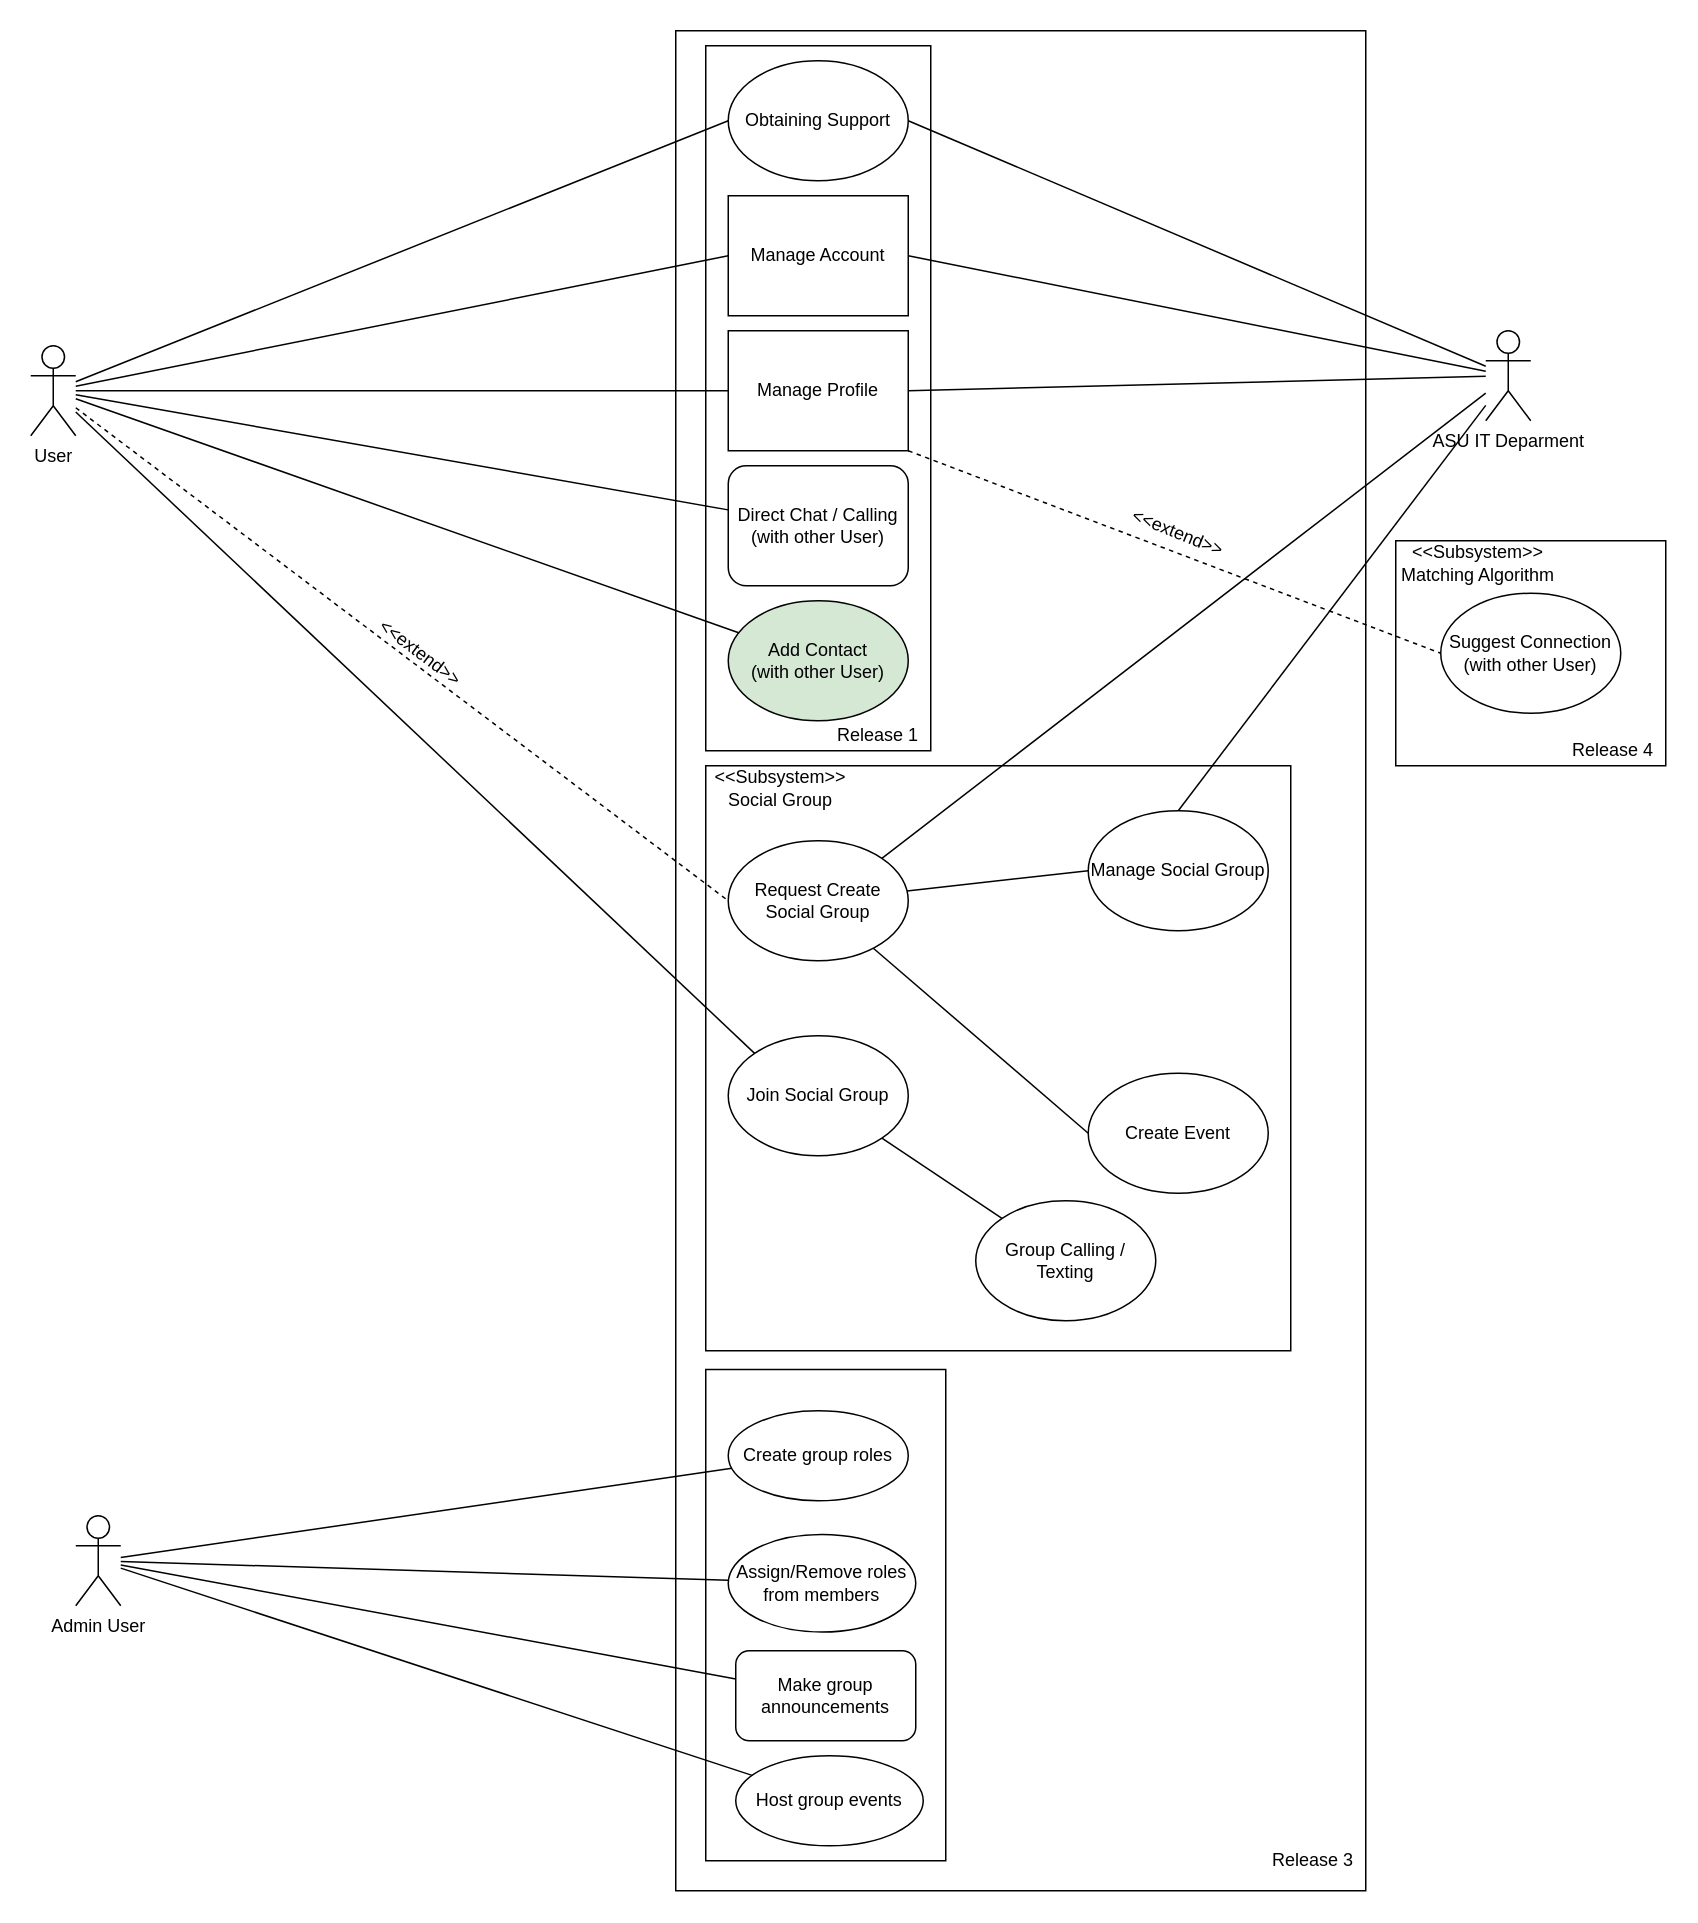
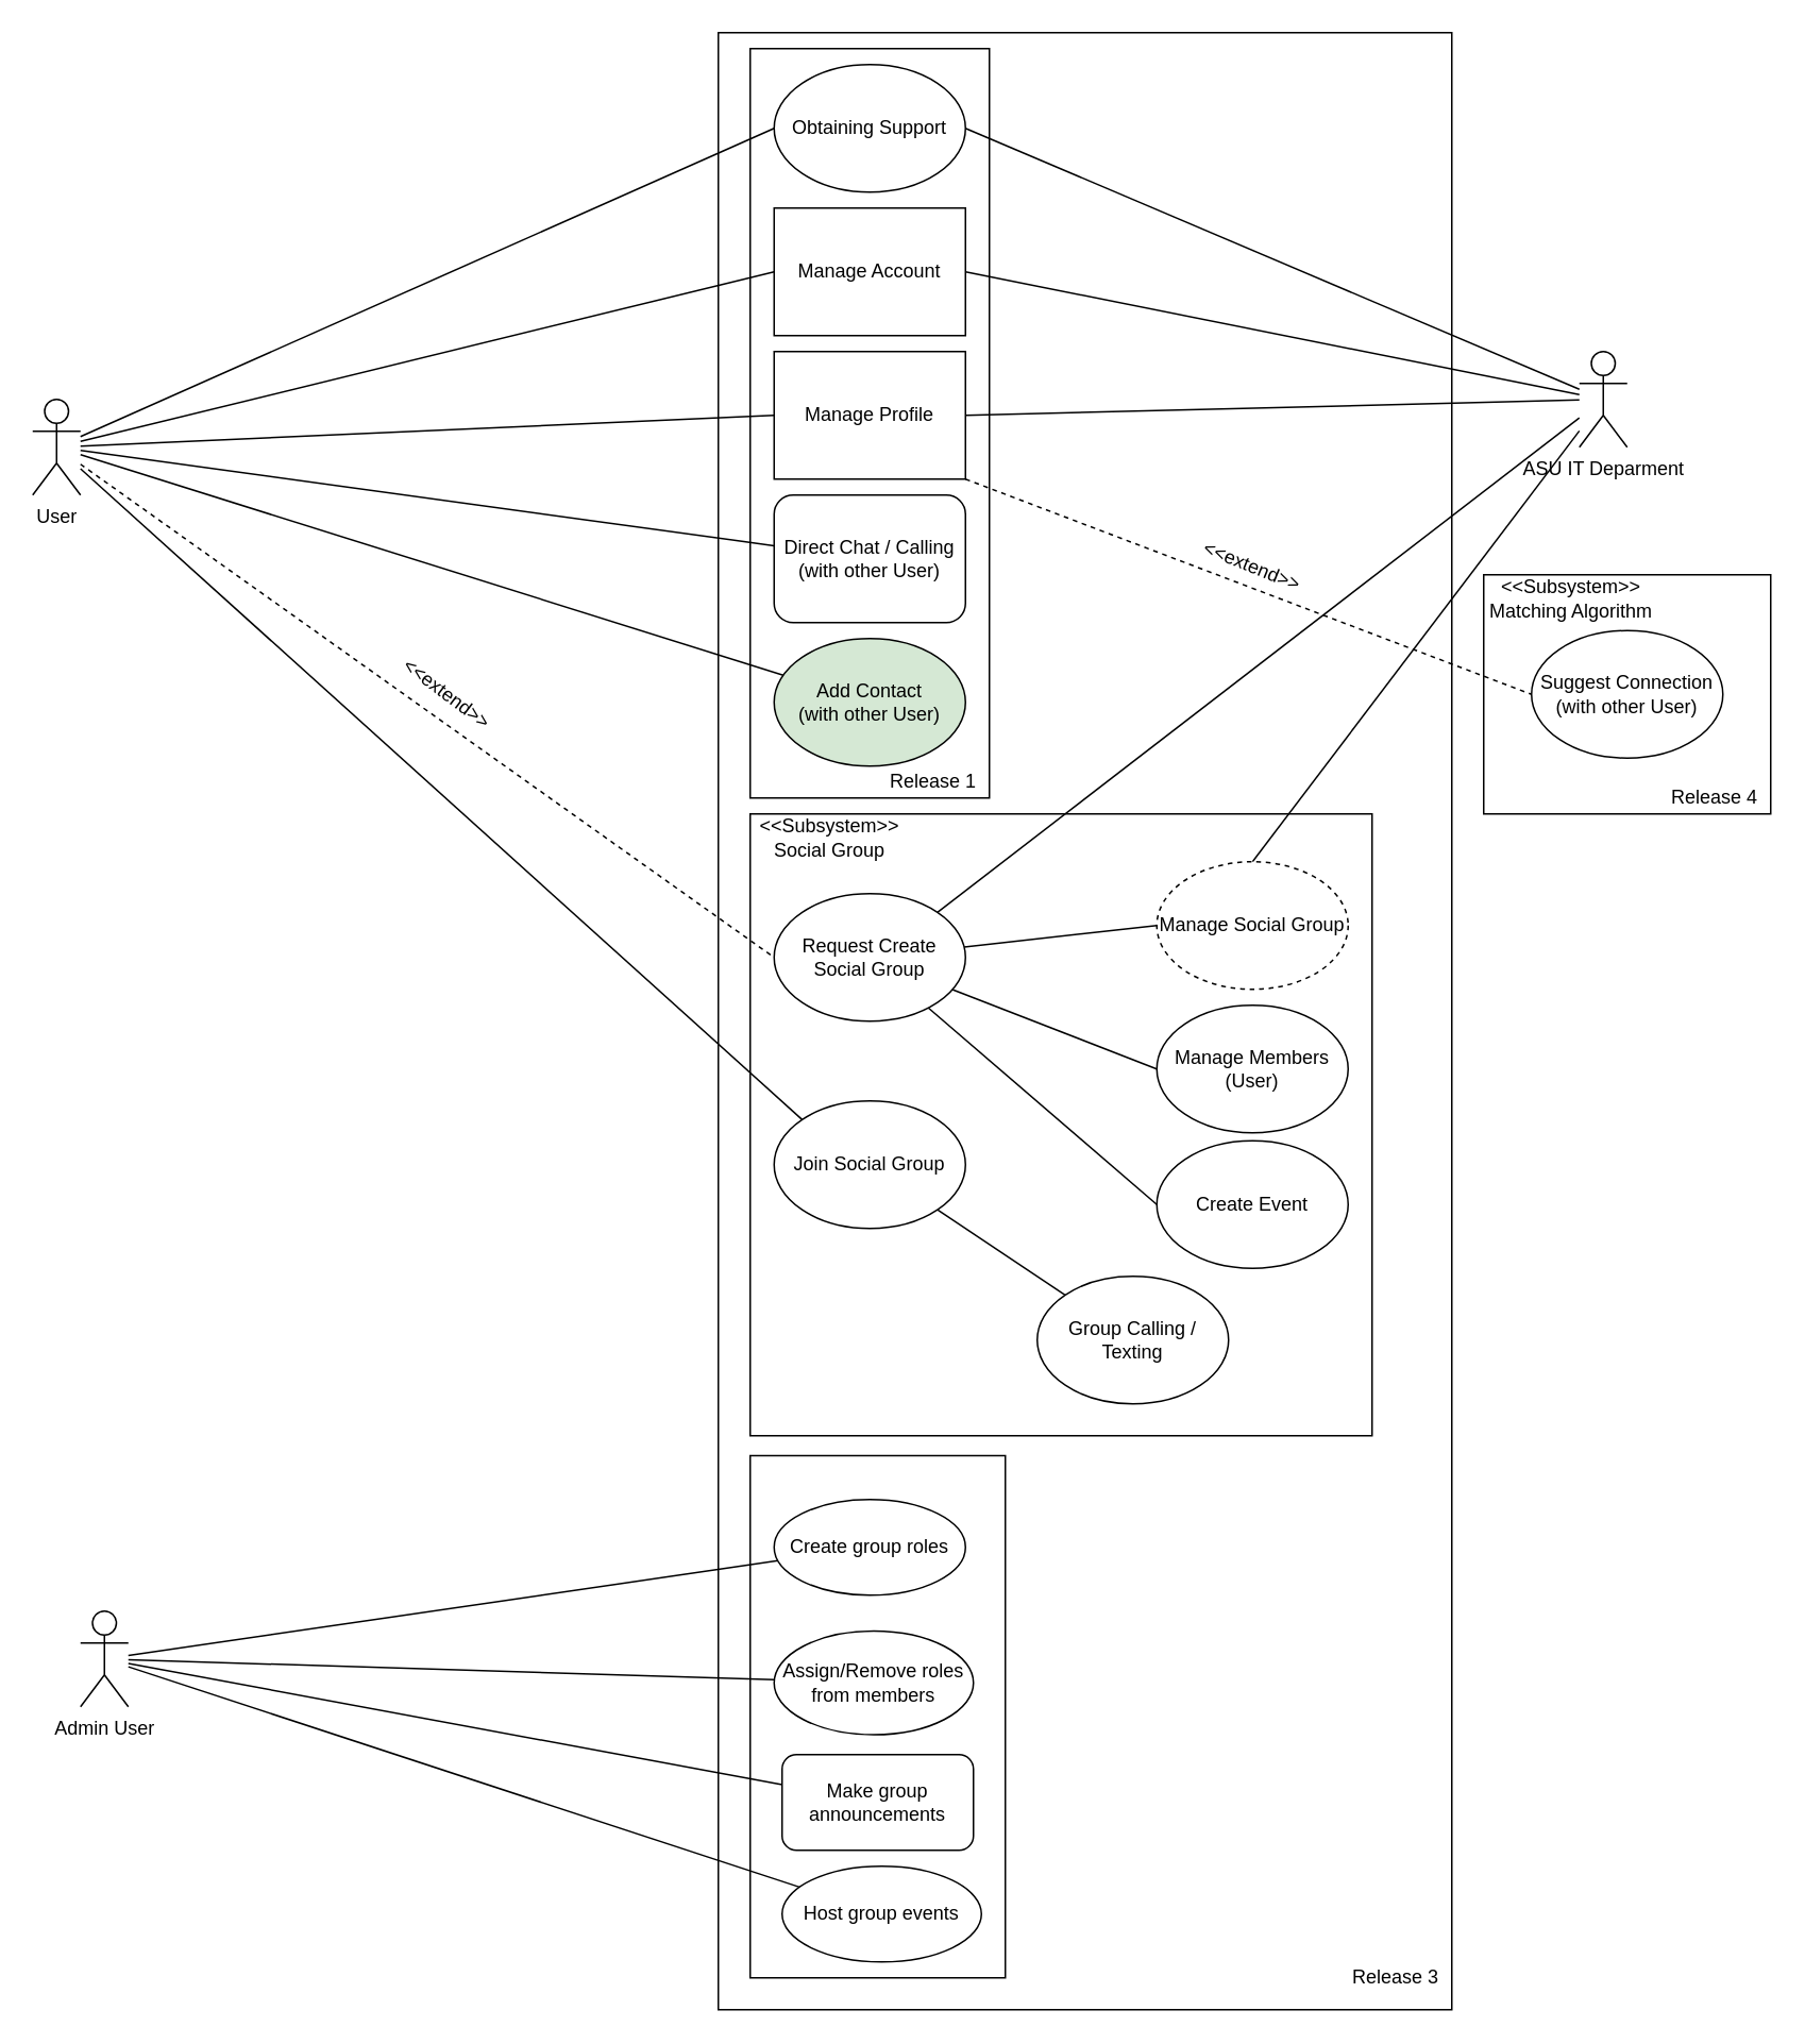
  <mxCell id="0" />
  <mxCell id="1" parent="0" />
  <mxCell id="2" value="" style="whiteSpace=wrap;html=1;" parent="1" vertex="1"><mxGeometry x="450" y="20" width="460" height="1240" as="geometry" /></mxCell>
  <mxCell id="3" value="" style="whiteSpace=wrap;html=1;" parent="1" vertex="1"><mxGeometry x="470" y="510" width="390" height="390" as="geometry" /></mxCell>
  <mxCell id="4" value="" style="rounded=0;whiteSpace=wrap;html=1;" parent="1" vertex="1"><mxGeometry x="930" y="360" width="180" height="150" as="geometry" /></mxCell>
  <mxCell id="5" value="" style="rounded=0;whiteSpace=wrap;html=1;" parent="1" vertex="1"><mxGeometry x="470" width="150" height="470" as="geometry" y="30" /></mxCell>
  <mxCell id="6" style="rounded=0;orthogonalLoop=1;jettySize=auto;html=1;entryX=0;entryY=0.5;entryDx=0;entryDy=0;endArrow=none;endFill=0;" parent="1" source="10" target="19" edge="1"><mxGeometry relative="1" as="geometry"><mxPoint x="310" y="220" as="sourcePoint" /></mxGeometry></mxCell>
  <mxCell id="7" style="edgeStyle=none;rounded=0;orthogonalLoop=1;jettySize=auto;html=1;entryX=0;entryY=0;entryDx=0;entryDy=0;endArrow=none;endFill=0;" parent="1" source="10" target="31" edge="1"><mxGeometry relative="1" as="geometry" /></mxCell>
  <mxCell id="8" style="edgeStyle=none;rounded=0;orthogonalLoop=1;jettySize=auto;html=1;entryX=0;entryY=0.5;entryDx=0;entryDy=0;endArrow=none;endFill=0;" parent="1" source="10" target="20" edge="1"><mxGeometry relative="1" as="geometry" /></mxCell>
  <mxCell id="9" style="edgeStyle=none;rounded=0;orthogonalLoop=1;jettySize=auto;html=1;entryX=0;entryY=0.5;entryDx=0;entryDy=0;endArrow=none;endFill=0;dashed=1;" parent="1" source="10" target="39" edge="1"><mxGeometry relative="1" as="geometry" /></mxCell>
- <mxCell id="10" value="User" style="shape=umlActor;verticalLabelPosition=bottom;verticalAlign=top;html=1;outlineConnect=0;" parent="1" vertex="1"><mxGeometry x="20" y="230" width="30" height="60" as="geometry" /></mxCell>
+ <mxCell id="10" value="User" style="shape=umlActor;verticalLabelPosition=bottom;verticalAlign=top;html=1;outlineConnect=0;" parent="1" vertex="1"><mxGeometry x="20" y="250" width="30" height="60" as="geometry" /></mxCell>
  <mxCell id="11" style="edgeStyle=none;rounded=0;orthogonalLoop=1;jettySize=auto;html=1;entryX=1;entryY=0.5;entryDx=0;entryDy=0;endArrow=none;endFill=0;" parent="1" source="16" target="20" edge="1"><mxGeometry relative="1" as="geometry" /></mxCell>
  <mxCell id="12" style="edgeStyle=none;rounded=0;orthogonalLoop=1;jettySize=auto;html=1;entryX=1;entryY=0.5;entryDx=0;entryDy=0;endArrow=none;endFill=0;" parent="1" source="16" target="18" edge="1"><mxGeometry relative="1" as="geometry" /></mxCell>
  <mxCell id="13" style="edgeStyle=none;rounded=0;orthogonalLoop=1;jettySize=auto;html=1;entryX=1;entryY=0.5;entryDx=0;entryDy=0;endArrow=none;endFill=0;" parent="1" source="16" target="19" edge="1"><mxGeometry relative="1" as="geometry" /></mxCell>
  <mxCell id="14" style="edgeStyle=none;rounded=0;orthogonalLoop=1;jettySize=auto;html=1;entryX=0.5;entryY=0;entryDx=0;entryDy=0;endArrow=none;endFill=0;" parent="1" source="16" target="32" edge="1"><mxGeometry relative="1" as="geometry" /></mxCell>
  <mxCell id="15" style="edgeStyle=none;rounded=0;orthogonalLoop=1;jettySize=auto;html=1;entryX=1;entryY=0;entryDx=0;entryDy=0;endArrow=none;endFill=0;" parent="1" source="16" target="39" edge="1"><mxGeometry relative="1" as="geometry" /></mxCell>
  <mxCell id="16" value="ASU IT Deparment" style="shape=umlActor;verticalLabelPosition=bottom;verticalAlign=top;html=1;outlineConnect=0;" parent="1" vertex="1"><mxGeometry x="990" y="220" width="30" height="60" as="geometry" /></mxCell>
  <mxCell id="17" style="edgeStyle=none;rounded=0;orthogonalLoop=1;jettySize=auto;html=1;entryX=0;entryY=0.5;entryDx=0;entryDy=0;endArrow=none;endFill=0;dashed=1;exitX=1;exitY=1;exitDx=0;exitDy=0;" parent="1" source="19" target="23" edge="1"><mxGeometry relative="1" as="geometry" /></mxCell>
  <mxCell id="18" value="Manage Account" style="whiteSpace=wrap;html=1;rounded=0;" parent="1" vertex="1"><mxGeometry x="485" y="130" width="120" height="80" as="geometry" /></mxCell>
  <mxCell id="19" value="Manage Profile" style="whiteSpace=wrap;html=1;rounded=0;" parent="1" vertex="1"><mxGeometry x="485" y="220" width="120" height="80" as="geometry" /></mxCell>
  <mxCell id="20" value="Obtaining Support" style="ellipse;whiteSpace=wrap;html=1;" parent="1" vertex="1"><mxGeometry x="485" y="40" width="120" height="80" as="geometry" /></mxCell>
  <mxCell id="21" style="edgeStyle=none;rounded=0;orthogonalLoop=1;jettySize=auto;html=1;endArrow=none;endFill=0;" parent="1" source="22" target="10" edge="1"><mxGeometry relative="1" as="geometry" /></mxCell>
  <mxCell id="22" value="Direct Chat / Calling&lt;br&gt;(with other User)" style="whiteSpace=wrap;html=1;rounded=1;" parent="1" vertex="1"><mxGeometry x="485" y="310" width="120" height="80" as="geometry" /></mxCell>
  <mxCell id="23" value="Suggest Connection (with other User)" style="ellipse;whiteSpace=wrap;html=1;" parent="1" vertex="1"><mxGeometry x="960" y="395" width="120" height="80" as="geometry" /></mxCell>
  <mxCell id="24" style="rounded=0;orthogonalLoop=1;jettySize=auto;html=1;entryX=0;entryY=0.5;entryDx=0;entryDy=0;endArrow=none;endFill=0;" parent="1" source="10" target="18" edge="1"><mxGeometry relative="1" as="geometry"><mxPoint x="250" y="130" as="sourcePoint" /></mxGeometry></mxCell>
  <mxCell id="25" style="edgeStyle=none;rounded=0;orthogonalLoop=1;jettySize=auto;html=1;endArrow=none;endFill=0;" parent="1" source="26" target="10" edge="1"><mxGeometry relative="1" as="geometry" /></mxCell>
  <mxCell id="26" value="Add Contact&lt;br&gt;(with other User)" style="ellipse;whiteSpace=wrap;html=1;fillColor=#d5e8d4;" parent="1" vertex="1"><mxGeometry x="485" y="400" width="120" height="80" as="geometry" /></mxCell>
  <mxCell id="27" value="Release 1" style="text;html=1;strokeColor=none;fillColor=none;align=center;verticalAlign=middle;whiteSpace=wrap;rounded=0;" parent="1" vertex="1"><mxGeometry x="550" y="480" width="70" height="20" as="geometry" /></mxCell>
  <mxCell id="28" value="&amp;lt;&amp;lt;extend&amp;gt;&amp;gt;" style="text;html=1;strokeColor=none;fillColor=none;align=center;verticalAlign=middle;whiteSpace=wrap;rounded=0;rotation=22;" parent="1" vertex="1"><mxGeometry x="745" y="340" width="80" height="30" as="geometry" /></mxCell>
  <mxCell id="29" value="Release 4" style="text;html=1;strokeColor=none;fillColor=none;align=center;verticalAlign=middle;whiteSpace=wrap;rounded=0;" parent="1" vertex="1"><mxGeometry x="1040" y="490" width="70" height="20" as="geometry" /></mxCell>
  <mxCell id="30" style="edgeStyle=none;rounded=0;orthogonalLoop=1;jettySize=auto;html=1;endArrow=none;endFill=0;exitX=1;exitY=1;exitDx=0;exitDy=0;" parent="1" source="31" target="41" edge="1"><mxGeometry relative="1" as="geometry" /></mxCell>
  <mxCell id="31" value="Join Social Group" style="ellipse;whiteSpace=wrap;html=1;" parent="1" vertex="1"><mxGeometry x="485" y="690" width="120" height="80" as="geometry" /></mxCell>
- <mxCell id="32" value="Manage Social Group" style="ellipse;whiteSpace=wrap;html=1;" parent="1" vertex="1"><mxGeometry x="725" y="540" width="120" height="80" as="geometry" /></mxCell>
+ <mxCell id="32" value="Manage Social Group" style="ellipse;whiteSpace=wrap;html=1;dashed=1;" parent="1" vertex="1"><mxGeometry x="725" y="540" width="120" height="80" as="geometry" /></mxCell>
+ <mxCell id="33" value="Manage Members (User)" style="ellipse;whiteSpace=wrap;html=1;" parent="1" vertex="1"><mxGeometry x="725" y="630" width="120" height="80" as="geometry" /></mxCell>
  <mxCell id="34" value="Create Event" style="ellipse;whiteSpace=wrap;html=1;" parent="1" vertex="1"><mxGeometry x="725" y="715" width="120" height="80" as="geometry" /></mxCell>
  <mxCell id="35" value="Release 3" style="text;html=1;strokeColor=none;fillColor=none;align=center;verticalAlign=middle;whiteSpace=wrap;rounded=0;" parent="1" vertex="1"><mxGeometry x="840" y="1230" width="70" height="20" as="geometry" /></mxCell>
  <mxCell id="36" style="edgeStyle=none;rounded=0;orthogonalLoop=1;jettySize=auto;html=1;entryX=0;entryY=0.5;entryDx=0;entryDy=0;endArrow=none;endFill=0;" parent="1" source="39" target="32" edge="1"><mxGeometry relative="1" as="geometry" /></mxCell>
+ <mxCell id="37" style="edgeStyle=none;rounded=0;orthogonalLoop=1;jettySize=auto;html=1;entryX=0;entryY=0.5;entryDx=0;entryDy=0;endArrow=none;endFill=0;" parent="1" source="39" target="33" edge="1"><mxGeometry relative="1" as="geometry" /></mxCell>
  <mxCell id="38" style="edgeStyle=none;rounded=0;orthogonalLoop=1;jettySize=auto;html=1;entryX=0;entryY=0.5;entryDx=0;entryDy=0;endArrow=none;endFill=0;" parent="1" source="39" target="34" edge="1"><mxGeometry relative="1" as="geometry" /></mxCell>
  <mxCell id="39" value="Request Create Social Group" style="ellipse;whiteSpace=wrap;html=1;" parent="1" vertex="1"><mxGeometry x="485" y="560" width="120" height="80" as="geometry" /></mxCell>
  <mxCell id="40" value="&amp;lt;&amp;lt;extend&amp;gt;&amp;gt;" style="text;html=1;strokeColor=none;fillColor=none;align=center;verticalAlign=middle;whiteSpace=wrap;rounded=0;rotation=37;" parent="1" vertex="1"><mxGeometry x="240" y="420" width="80" height="30" as="geometry" /></mxCell>
  <mxCell id="41" value="Group Calling / Texting" style="ellipse;whiteSpace=wrap;html=1;" parent="1" vertex="1"><mxGeometry x="650" y="800" width="120" height="80" as="geometry" /></mxCell>
  <mxCell id="42" value="&amp;lt;&amp;lt;Subsystem&amp;gt;&amp;gt;&lt;br&gt;Social Group" style="text;html=1;strokeColor=none;fillColor=none;align=center;verticalAlign=middle;whiteSpace=wrap;rounded=0;" parent="1" vertex="1"><mxGeometry x="470" y="510" width="100" height="30" as="geometry" /></mxCell>
  <mxCell id="43" value="&amp;lt;&amp;lt;Subsystem&amp;gt;&amp;gt;&lt;br&gt;Matching Algorithm" style="text;html=1;strokeColor=none;fillColor=none;align=center;verticalAlign=middle;whiteSpace=wrap;rounded=0;" parent="1" vertex="1"><mxGeometry x="930" y="360" width="110" height="30" as="geometry" /></mxCell>
  <mxCell id="44" style="edgeStyle=orthogonalEdgeStyle;rounded=0;orthogonalLoop=1;jettySize=auto;html=1;exitX=0.5;exitY=1;exitDx=0;exitDy=0;" edge="1" parent="1" source="35" target="35"><mxGeometry relative="1" as="geometry" /></mxCell>
  <mxCell id="45" value="Admin User" style="shape=umlActor;verticalLabelPosition=bottom;verticalAlign=top;html=1;" vertex="1" parent="1"><mxGeometry x="50" y="1010" width="30" height="60" as="geometry" /></mxCell>
  <mxCell id="46" value="" style="html=1;" vertex="1" parent="1"><mxGeometry x="470" y="912.5" width="160" height="327.5" as="geometry" /></mxCell>
  <mxCell id="47" value="Create group roles" style="ellipse;whiteSpace=wrap;html=1;" vertex="1" parent="1"><mxGeometry x="485" y="940" width="120" height="60" as="geometry" /></mxCell>
  <mxCell id="48" value="" style="endArrow=none;html=1;" edge="1" parent="1" source="45" target="47"><mxGeometry width="50" height="50" relative="1" as="geometry"><mxPoint x="150" y="1080" as="sourcePoint" /><mxPoint x="200" y="1030" as="targetPoint" /></mxGeometry></mxCell>
  <mxCell id="49" value="Assign/Remove roles from members" style="ellipse;whiteSpace=wrap;html=1;" vertex="1" parent="1"><mxGeometry x="485" y="1022.5" width="125" height="65" as="geometry" /></mxCell>
  <mxCell id="50" value="" style="endArrow=none;html=1;" edge="1" parent="1" source="45" target="49"><mxGeometry width="50" height="50" relative="1" as="geometry"><mxPoint x="420" y="1080" as="sourcePoint" /><mxPoint x="490" y="1030" as="targetPoint" /></mxGeometry></mxCell>
  <mxCell id="51" value="Make group announcements" style="whiteSpace=wrap;html=1;rounded=1;" vertex="1" parent="1"><mxGeometry x="490" y="1100" width="120" height="60" as="geometry" /></mxCell>
  <mxCell id="52" value="" style="endArrow=none;html=1;" edge="1" parent="1" source="45" target="51"><mxGeometry width="50" height="50" relative="1" as="geometry"><mxPoint x="440" y="1080" as="sourcePoint" /><mxPoint x="490" y="1030" as="targetPoint" /></mxGeometry></mxCell>
  <mxCell id="53" value="Host group events" style="ellipse;whiteSpace=wrap;html=1;" vertex="1" parent="1"><mxGeometry x="490" y="1170" width="125" height="60" as="geometry" /></mxCell>
  <mxCell id="54" value="" style="endArrow=none;html=1;" edge="1" parent="1" source="45" target="53"><mxGeometry width="50" height="50" relative="1" as="geometry"><mxPoint x="440" y="1110" as="sourcePoint" /><mxPoint x="490" y="1060" as="targetPoint" /></mxGeometry></mxCell>
